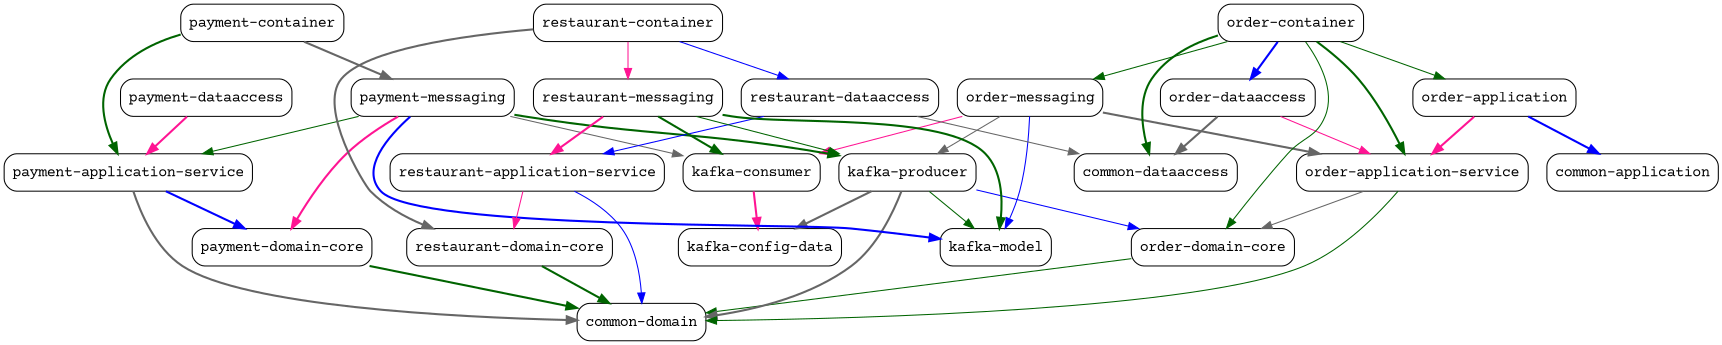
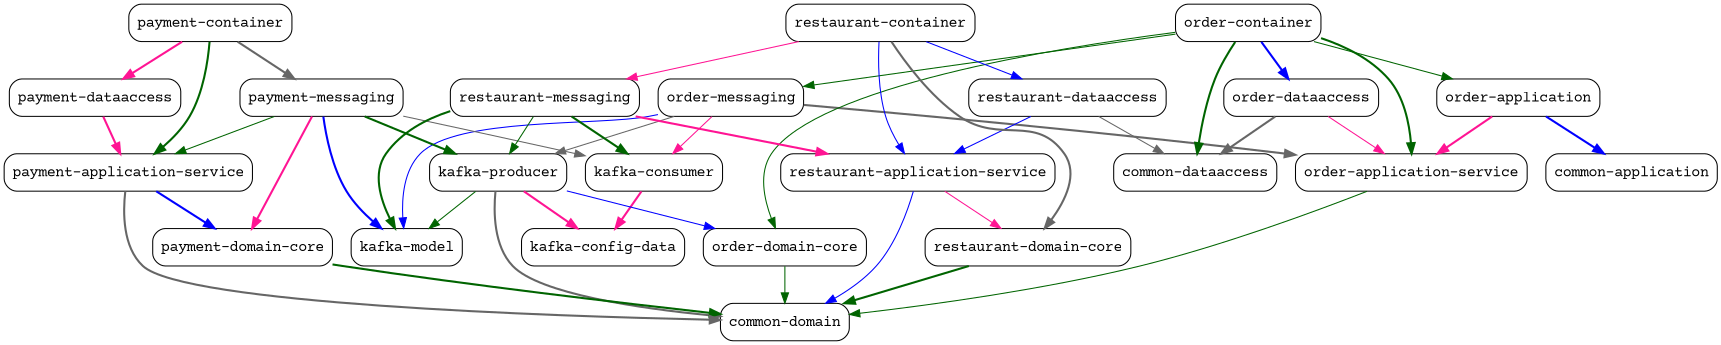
  digraph {
    fontname="Courier Prime"
    node [fontname="Courier Prime" fontsize=14 shape=box style=rounded]
    edge [color=darkgreen fontname="Courier Prime" fontsize=10 style=bold]
    n1 [label=<kafka-consumer>]
    n2 [label=<kafka-config-data>]
    n3 [label=<order-domain-core>]
    n4 [label=<common-domain>]
    n5 [label=<kafka-producer>]
    n6 [label=<kafka-model>]
    n7 [label=<order-application-service>]
    n8 [label=<order-application>]
    n9 [label=<common-application>]
    n10 [label=<order-dataaccess>]
    n11 [label=<common-dataaccess>]
    n12 [label=<order-messaging>]
    n13 [label=<order-container>]
    n14 [label=<payment-domain-core>]
    n15 [label=<payment-application-service>]
    n16 [label=<payment-dataaccess>]
    n17 [label=<payment-messaging>]
    n18 [label=<payment-container>]
    n19 [label=<restaurant-domain-core>]
    n20 [label=<restaurant-application-service>]
    n21 [label=<restaurant-dataaccess>]
    n22 [label=<restaurant-messaging>]
    n23 [label=<restaurant-container>]
    n1 -> n2 [color=deeppink]
    n3 -> n4 [style=solid]
-   n5 -> n2 [color=gray40]
+   n5 -> n2 [color=deeppink]
    n5 -> n3 [color=blue style=solid]
    n5 -> n4 [color=gray40]
    n5 -> n6 [style=solid]
-   n7 -> n3 [color=gray40 style=solid]
    n7 -> n4 [style=solid]
    n8 -> n7 [color=deeppink]
    n8 -> n9 [color=blue]
    n10 -> n7 [color=deeppink style=solid]
    n10 -> n11 [color=gray40]
    n12 -> n1 [color=deeppink style=solid]
    n12 -> n5 [color=gray40 style=solid]
    n12 -> n6 [color=blue style=solid]
    n12 -> n7 [color=gray40]
    n13 -> n3 [style=solid]
    n13 -> n7
    n13 -> n8 [style=solid]
    n13 -> n10 [color=blue]
    n13 -> n11
    n13 -> n12 [style=solid]
    n14 -> n4
    n15 -> n4 [color=gray40]
    n15 -> n14 [color=blue]
    n16 -> n15 [color=deeppink]
    n17 -> n1 [color=gray40 style=solid]
    n17 -> n5
    n17 -> n6 [color=blue]
    n17 -> n14 [color=deeppink]
    n17 -> n15 [style=solid]
    n18 -> n15
+   n18 -> n16 [color=deeppink]
    n18 -> n17 [color=gray40]
    n19 -> n4
    n20 -> n4 [color=blue style=solid]
    n20 -> n19 [color=deeppink style=solid]
    n21 -> n11 [color=gray40 style=solid]
    n21 -> n20 [color=blue style=solid]
    n22 -> n1
    n22 -> n5 [style=solid]
    n22 -> n6
    n22 -> n20 [color=deeppink]
    n23 -> n19 [color=gray40]
+   n23 -> n20 [color=blue style=solid]
    n23 -> n21 [color=blue style=solid]
    n23 -> n22 [color=deeppink style=solid]
  }
